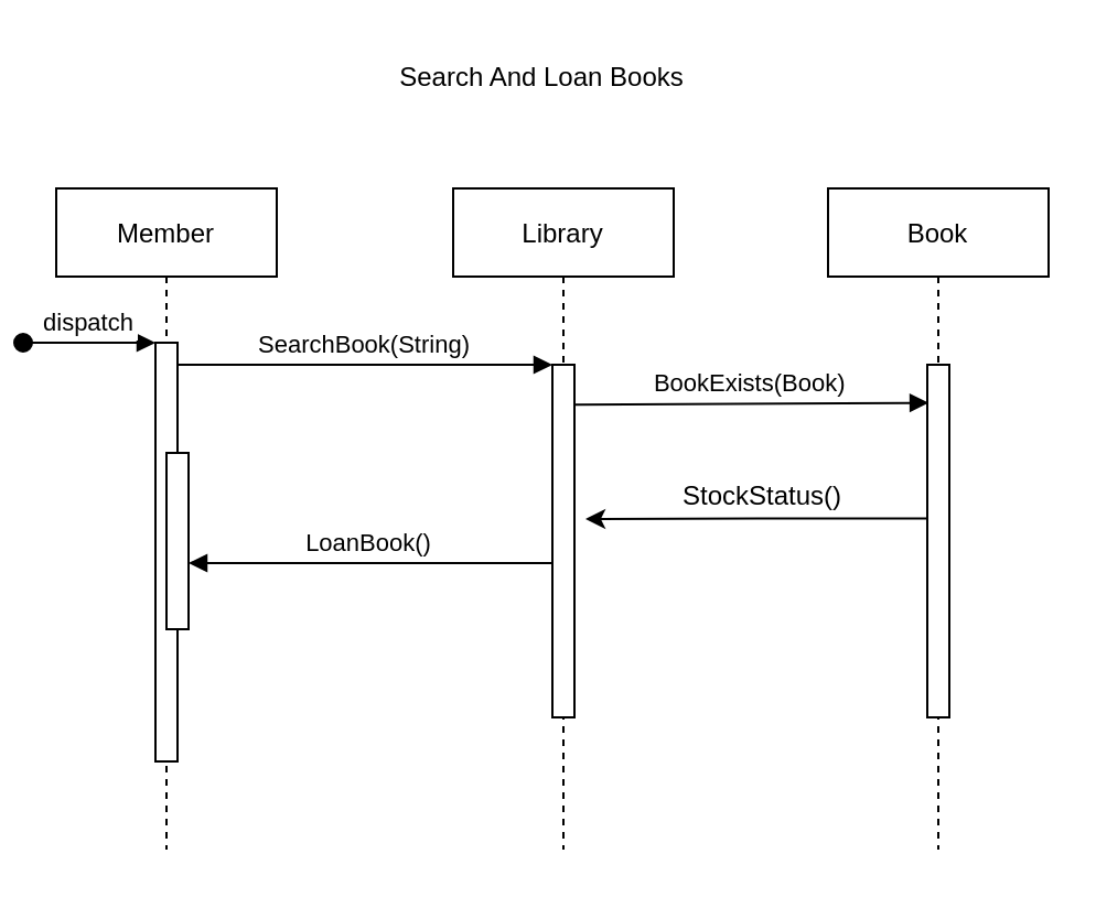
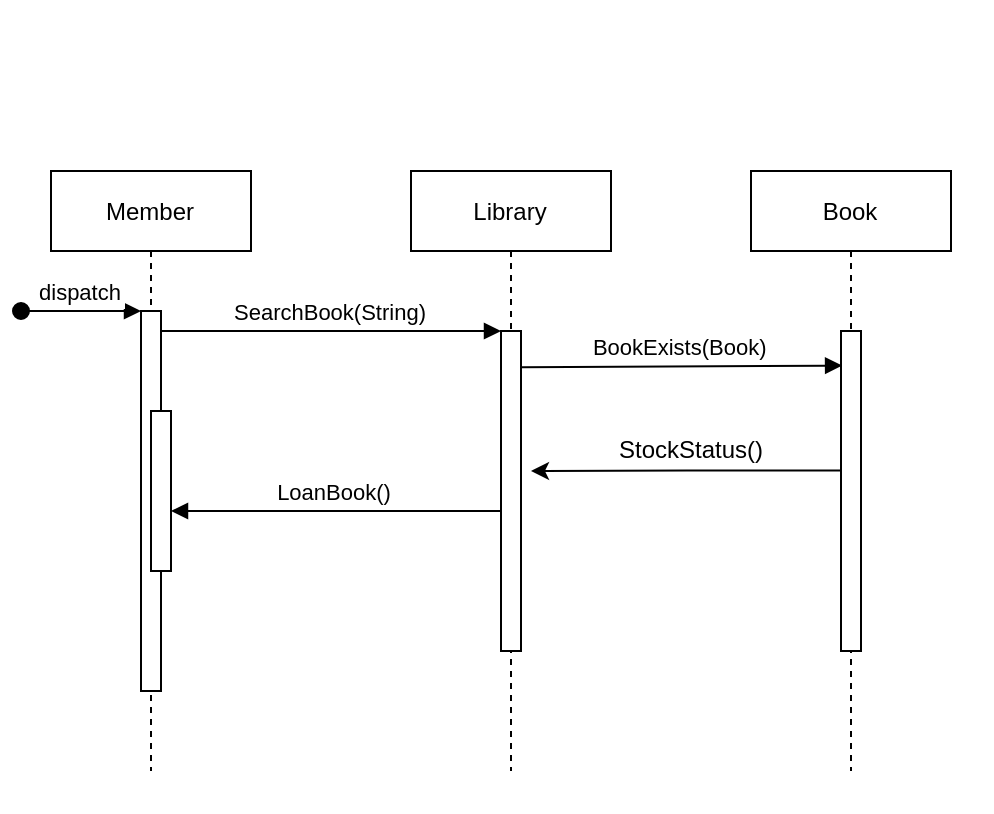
  <mxCell id="0" />
  <mxCell id="1" parent="0" />
  <mxCell id="2" value="Member" style="shape=umlLifeline;perimeter=lifelinePerimeter;container=1;collapsible=0;recursiveResize=0;rounded=0;shadow=0;strokeWidth=1;" parent="1" vertex="1"><mxGeometry x="20" y="85" width="100" height="300" as="geometry" /></mxCell>
  <mxCell id="3" value="" style="points=[];perimeter=orthogonalPerimeter;rounded=0;shadow=0;strokeWidth=1;" parent="2" vertex="1"><mxGeometry x="45" y="70" width="10" height="190" as="geometry" /></mxCell>
  <mxCell id="4" value="dispatch" style="verticalAlign=bottom;startArrow=oval;endArrow=block;startSize=8;shadow=0;strokeWidth=1;" parent="2" target="3" edge="1"><mxGeometry relative="1" as="geometry"><mxPoint x="-15" y="70" as="sourcePoint" /></mxGeometry></mxCell>
  <mxCell id="5" value="" style="points=[];perimeter=orthogonalPerimeter;rounded=0;shadow=0;strokeWidth=1;" parent="2" vertex="1"><mxGeometry x="50" y="120" width="10" height="80" as="geometry" /></mxCell>
  <mxCell id="6" value="Library" style="shape=umlLifeline;perimeter=lifelinePerimeter;container=1;collapsible=0;recursiveResize=0;rounded=0;shadow=0;strokeWidth=1;" parent="1" vertex="1"><mxGeometry x="200" y="85" width="100" height="300" as="geometry" /></mxCell>
  <mxCell id="7" value="" style="points=[];perimeter=orthogonalPerimeter;rounded=0;shadow=0;strokeWidth=1;" parent="6" vertex="1"><mxGeometry x="45" y="80" width="10" height="160" as="geometry" /></mxCell>
  <mxCell id="8" value="SearchBook(String)" style="verticalAlign=bottom;endArrow=block;entryX=0;entryY=0;shadow=0;strokeWidth=1;" parent="1" source="3" target="7" edge="1"><mxGeometry relative="1" as="geometry"><mxPoint x="175" y="165" as="sourcePoint" /></mxGeometry></mxCell>
  <mxCell id="9" value="LoanBook()" style="verticalAlign=bottom;endArrow=block;shadow=0;strokeWidth=1;" parent="1" source="7" edge="1"><mxGeometry relative="1" as="geometry"><mxPoint x="140" y="205" as="sourcePoint" /><mxPoint x="80" y="255" as="targetPoint" /><Array as="points"><mxPoint x="220" y="255" /></Array></mxGeometry></mxCell>
  <mxCell id="10" value="Book" style="shape=umlLifeline;perimeter=lifelinePerimeter;container=1;collapsible=0;recursiveResize=0;rounded=0;shadow=0;strokeWidth=1;" vertex="1" parent="1"><mxGeometry x="370" y="85" width="100" height="300" as="geometry" /></mxCell>
  <mxCell id="11" value="" style="points=[];perimeter=orthogonalPerimeter;rounded=0;shadow=0;strokeWidth=1;" vertex="1" parent="10"><mxGeometry x="45" y="80" width="10" height="160" as="geometry" /></mxCell>
  <mxCell id="12" value="BookExists(Book)" style="verticalAlign=bottom;endArrow=block;shadow=0;strokeWidth=1;exitX=0.986;exitY=0.113;exitDx=0;exitDy=0;exitPerimeter=0;entryX=0.055;entryY=0.108;entryDx=0;entryDy=0;entryPerimeter=0;" edge="1" parent="1" source="7" target="11"><mxGeometry relative="1" as="geometry"><mxPoint x="258" y="185" as="sourcePoint" /><mxPoint x="416" y="185" as="targetPoint" /></mxGeometry></mxCell>
  <mxCell id="13" style="edgeStyle=orthogonalEdgeStyle;rounded=0;orthogonalLoop=1;jettySize=auto;html=1;exitX=-0.014;exitY=0.436;exitDx=0;exitDy=0;exitPerimeter=0;" edge="1" parent="1" source="11"><mxGeometry relative="1" as="geometry"><mxPoint x="410" y="235" as="sourcePoint" /><mxPoint x="260" y="235" as="targetPoint" /></mxGeometry></mxCell>
  <mxCell id="14" value="StockStatus()" style="text;html=1;align=center;verticalAlign=middle;resizable=0;points=[];autosize=1;strokeColor=none;fillColor=none;" vertex="1" parent="1"><mxGeometry x="290" y="210" width="100" height="30" as="geometry" /></mxCell>
- <mxCell id="15" value="Search And Loan Books" style="text;html=1;align=center;verticalAlign=middle;resizable=0;points=[];autosize=1;strokeColor=none;fillColor=none;" vertex="1" parent="1"><mxGeometry x="160" y="20" width="160" height="30" as="geometry" /></mxCell>
